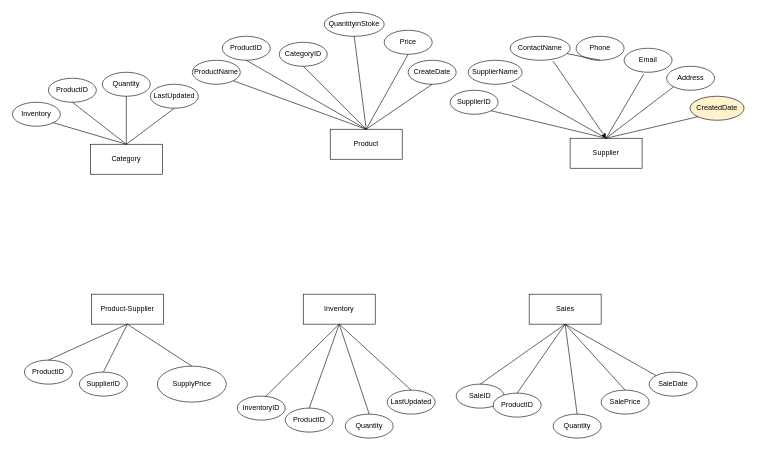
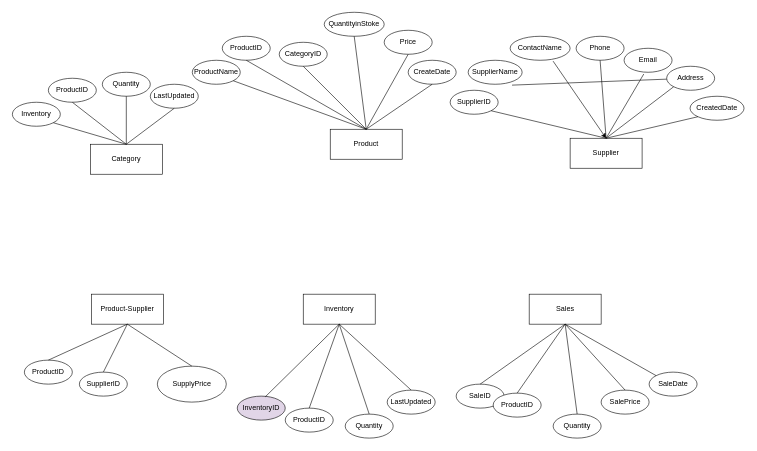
  <mxCell id="0" />
  <mxCell id="1" parent="0" />
  <mxCell id="2" value="Category" style="rounded=0;whiteSpace=wrap;html=1;" vertex="1" parent="1"><mxGeometry x="150" y="240" width="120" height="50" as="geometry" /></mxCell>
  <mxCell id="3" value="Inventory" style="ellipse;whiteSpace=wrap;html=1;" vertex="1" parent="1"><mxGeometry x="20" y="170" width="80" height="40" as="geometry" /></mxCell>
  <mxCell id="4" value="ProductID" style="ellipse;whiteSpace=wrap;html=1;" vertex="1" parent="1"><mxGeometry x="80" y="130" width="80" height="40" as="geometry" /></mxCell>
  <mxCell id="5" value="Quantity" style="ellipse;whiteSpace=wrap;html=1;" vertex="1" parent="1"><mxGeometry x="170" y="120" width="80" height="40" as="geometry" /></mxCell>
  <mxCell id="6" value="LastUpdated" style="ellipse;whiteSpace=wrap;html=1;" vertex="1" parent="1"><mxGeometry x="250" y="140" width="80" height="40" as="geometry" /></mxCell>
  <mxCell id="7" value="" style="endArrow=none;html=1;rounded=0;entryX=1;entryY=1;entryDx=0;entryDy=0;exitX=0.5;exitY=0;exitDx=0;exitDy=0;" edge="1" parent="1" source="2" target="3"><mxGeometry width="50" height="50" relative="1" as="geometry"><mxPoint x="240" y="330" as="sourcePoint" /><mxPoint x="290" y="280" as="targetPoint" /></mxGeometry></mxCell>
  <mxCell id="8" value="" style="endArrow=none;html=1;rounded=0;entryX=0.5;entryY=1;entryDx=0;entryDy=0;exitX=0.5;exitY=0;exitDx=0;exitDy=0;" edge="1" parent="1" source="2" target="4"><mxGeometry width="50" height="50" relative="1" as="geometry"><mxPoint x="190" y="240" as="sourcePoint" /><mxPoint x="98" y="214" as="targetPoint" /></mxGeometry></mxCell>
  <mxCell id="9" value="" style="endArrow=none;html=1;rounded=0;entryX=0.5;entryY=1;entryDx=0;entryDy=0;exitX=0.5;exitY=0;exitDx=0;exitDy=0;" edge="1" parent="1" source="2" target="5"><mxGeometry width="50" height="50" relative="1" as="geometry"><mxPoint x="200" y="250" as="sourcePoint" /><mxPoint x="108" y="224" as="targetPoint" /></mxGeometry></mxCell>
  <mxCell id="10" value="" style="endArrow=none;html=1;rounded=0;entryX=0.5;entryY=1;entryDx=0;entryDy=0;exitX=0.5;exitY=0;exitDx=0;exitDy=0;" edge="1" parent="1" source="2" target="6"><mxGeometry width="50" height="50" relative="1" as="geometry"><mxPoint x="210" y="260" as="sourcePoint" /><mxPoint x="118" y="234" as="targetPoint" /></mxGeometry></mxCell>
  <mxCell id="11" value="Product" style="rounded=0;whiteSpace=wrap;html=1;" vertex="1" parent="1"><mxGeometry x="550" y="215" width="120" height="50" as="geometry" /></mxCell>
  <mxCell id="12" value="&amp;nbsp;ProductName&lt;span style=&quot;white-space: pre;&quot;&gt;&#09;&lt;/span&gt;" style="ellipse;whiteSpace=wrap;html=1;" vertex="1" parent="1"><mxGeometry x="320" y="100" width="80" height="40" as="geometry" /></mxCell>
  <mxCell id="13" value="ProductID" style="ellipse;whiteSpace=wrap;html=1;" vertex="1" parent="1"><mxGeometry x="370" y="60" width="80" height="40" as="geometry" /></mxCell>
  <mxCell id="14" value="CategoryID" style="ellipse;whiteSpace=wrap;html=1;" vertex="1" parent="1"><mxGeometry x="465" y="70" width="80" height="40" as="geometry" /></mxCell>
  <mxCell id="15" value="QuantityinStoke" style="ellipse;whiteSpace=wrap;html=1;" vertex="1" parent="1"><mxGeometry x="540" y="20" width="100" height="40" as="geometry" /></mxCell>
  <mxCell id="16" value="Price" style="ellipse;whiteSpace=wrap;html=1;" vertex="1" parent="1"><mxGeometry x="640" y="50" width="80" height="40" as="geometry" /></mxCell>
  <mxCell id="17" value="CreateDate" style="ellipse;whiteSpace=wrap;html=1;" vertex="1" parent="1"><mxGeometry x="680" y="100" width="80" height="40" as="geometry" /></mxCell>
  <mxCell id="18" value="" style="endArrow=none;html=1;rounded=0;entryX=1;entryY=1;entryDx=0;entryDy=0;exitX=0.5;exitY=0;exitDx=0;exitDy=0;" edge="1" parent="1" source="11" target="12"><mxGeometry width="50" height="50" relative="1" as="geometry"><mxPoint x="440" y="250" as="sourcePoint" /><mxPoint x="490" y="200" as="targetPoint" /></mxGeometry></mxCell>
  <mxCell id="19" value="" style="endArrow=none;html=1;rounded=0;entryX=0.5;entryY=1;entryDx=0;entryDy=0;exitX=0.5;exitY=0;exitDx=0;exitDy=0;" edge="1" parent="1" source="11" target="13"><mxGeometry width="50" height="50" relative="1" as="geometry"><mxPoint x="570" y="240" as="sourcePoint" /><mxPoint x="398" y="144" as="targetPoint" /></mxGeometry></mxCell>
  <mxCell id="20" value="" style="endArrow=none;html=1;rounded=0;entryX=0.5;entryY=1;entryDx=0;entryDy=0;exitX=0.5;exitY=0;exitDx=0;exitDy=0;" edge="1" parent="1" source="11" target="14"><mxGeometry width="50" height="50" relative="1" as="geometry"><mxPoint x="580" y="250" as="sourcePoint" /><mxPoint x="408" y="154" as="targetPoint" /></mxGeometry></mxCell>
  <mxCell id="21" value="" style="endArrow=none;html=1;rounded=0;entryX=0.5;entryY=1;entryDx=0;entryDy=0;exitX=0.5;exitY=0;exitDx=0;exitDy=0;" edge="1" parent="1" source="11" target="15"><mxGeometry width="50" height="50" relative="1" as="geometry"><mxPoint x="590" y="260" as="sourcePoint" /><mxPoint x="418" y="164" as="targetPoint" /></mxGeometry></mxCell>
  <mxCell id="22" value="" style="endArrow=none;html=1;rounded=0;entryX=0.5;entryY=1;entryDx=0;entryDy=0;exitX=0.5;exitY=0;exitDx=0;exitDy=0;" edge="1" parent="1" source="11" target="16"><mxGeometry width="50" height="50" relative="1" as="geometry"><mxPoint x="600" y="270" as="sourcePoint" /><mxPoint x="428" y="174" as="targetPoint" /></mxGeometry></mxCell>
  <mxCell id="23" value="" style="endArrow=none;html=1;rounded=0;entryX=0.5;entryY=1;entryDx=0;entryDy=0;exitX=0.5;exitY=0;exitDx=0;exitDy=0;" edge="1" parent="1" source="11" target="17"><mxGeometry width="50" height="50" relative="1" as="geometry"><mxPoint x="610" y="280" as="sourcePoint" /><mxPoint x="438" y="184" as="targetPoint" /></mxGeometry></mxCell>
  <mxCell id="24" value="Supplier" style="rounded=0;whiteSpace=wrap;html=1;" vertex="1" parent="1"><mxGeometry x="950" y="230" width="120" height="50" as="geometry" /></mxCell>
  <mxCell id="25" value="SupplierID" style="ellipse;whiteSpace=wrap;html=1;" vertex="1" parent="1"><mxGeometry x="750" y="150" width="80" height="40" as="geometry" /></mxCell>
  <mxCell id="26" value="SupplierName" style="ellipse;whiteSpace=wrap;html=1;" vertex="1" parent="1"><mxGeometry x="780" y="100" width="90" height="40" as="geometry" /></mxCell>
  <mxCell id="27" value="ContactName" style="ellipse;whiteSpace=wrap;html=1;" vertex="1" parent="1"><mxGeometry x="850" y="60" width="100" height="40" as="geometry" /></mxCell>
  <mxCell id="28" value="Phone" style="ellipse;whiteSpace=wrap;html=1;" vertex="1" parent="1"><mxGeometry x="960" y="60" width="80" height="40" as="geometry" /></mxCell>
  <mxCell id="29" value="Email" style="ellipse;whiteSpace=wrap;html=1;" vertex="1" parent="1"><mxGeometry x="1040" y="80" width="80" height="40" as="geometry" /></mxCell>
  <mxCell id="30" value="Address" style="ellipse;whiteSpace=wrap;html=1;" vertex="1" parent="1"><mxGeometry x="1111" y="110" width="80" height="40" as="geometry" /></mxCell>
- <mxCell id="31" value="CreatedDate" style="ellipse;whiteSpace=wrap;html=1;fillColor=#fff2cc;" vertex="1" parent="1"><mxGeometry x="1150" y="160" width="90" height="40" as="geometry" /></mxCell>
+ <mxCell id="31" value="CreatedDate" style="ellipse;whiteSpace=wrap;html=1;" vertex="1" parent="1"><mxGeometry x="1150" y="160" width="90" height="40" as="geometry" /></mxCell>
  <mxCell id="32" value="" style="endArrow=none;html=1;rounded=0;entryX=0.5;entryY=0;entryDx=0;entryDy=0;exitX=1;exitY=1;exitDx=0;exitDy=0;" edge="1" parent="1" source="25" target="24"><mxGeometry width="50" height="50" relative="1" as="geometry"><mxPoint x="810" y="240" as="sourcePoint" /><mxPoint x="860" y="190" as="targetPoint" /></mxGeometry></mxCell>
- <mxCell id="33" value="" style="endArrow=none;html=1;rounded=0;exitX=0.813;exitY=1.036;exitDx=0;exitDy=0;exitPerimeter=0;entryX=0.5;entryY=0;entryDx=0;entryDy=0;" edge="1" parent="1" source="26" target="24"><mxGeometry width="50" height="50" relative="1" as="geometry"><mxPoint x="848" y="204" as="sourcePoint" /><mxPoint x="1020" y="200" as="targetPoint" /></mxGeometry></mxCell>
+ <mxCell id="33" value="" style="endArrow=none;html=1;rounded=0;exitX=0.813;exitY=1.036;exitDx=0;exitDy=0;exitPerimeter=0;" edge="1" parent="1" source="26" target="30"><mxGeometry width="50" height="50" relative="1" as="geometry"><mxPoint x="848" y="204" as="sourcePoint" /><mxPoint x="1020" y="200" as="targetPoint" /></mxGeometry></mxCell>
  <mxCell id="34" value="" style="endArrow=classic;html=1;rounded=0;entryX=0.5;entryY=0;entryDx=0;entryDy=0;exitX=0.716;exitY=1.036;exitDx=0;exitDy=0;exitPerimeter=0;" edge="1" parent="1" source="27" target="24"><mxGeometry width="50" height="50" relative="1" as="geometry"><mxPoint x="858" y="214" as="sourcePoint" /><mxPoint x="1030" y="250" as="targetPoint" /></mxGeometry></mxCell>
- <mxCell id="35" value="" style="endArrow=none;html=1;rounded=0;exitX=0.5;exitY=1;exitDx=0;exitDy=0;" edge="1" parent="1" source="28" target="27"><mxGeometry width="50" height="50" relative="1" as="geometry"><mxPoint x="868" y="224" as="sourcePoint" /><mxPoint x="1040" y="260" as="targetPoint" /></mxGeometry></mxCell>
+ <mxCell id="35" value="" style="endArrow=none;html=1;rounded=0;entryX=0.5;entryY=0;entryDx=0;entryDy=0;exitX=0.5;exitY=1;exitDx=0;exitDy=0;" edge="1" parent="1" source="28" target="24"><mxGeometry width="50" height="50" relative="1" as="geometry"><mxPoint x="868" y="224" as="sourcePoint" /><mxPoint x="1040" y="260" as="targetPoint" /></mxGeometry></mxCell>
  <mxCell id="36" value="" style="endArrow=none;html=1;rounded=0;entryX=0.5;entryY=0;entryDx=0;entryDy=0;exitX=0.41;exitY=1.073;exitDx=0;exitDy=0;exitPerimeter=0;" edge="1" parent="1" source="29" target="24"><mxGeometry width="50" height="50" relative="1" as="geometry"><mxPoint x="878" y="234" as="sourcePoint" /><mxPoint x="1050" y="270" as="targetPoint" /></mxGeometry></mxCell>
  <mxCell id="37" value="" style="endArrow=none;html=1;rounded=0;entryX=0.5;entryY=0;entryDx=0;entryDy=0;exitX=0;exitY=1;exitDx=0;exitDy=0;" edge="1" parent="1" source="30" target="24"><mxGeometry width="50" height="50" relative="1" as="geometry"><mxPoint x="888" y="244" as="sourcePoint" /><mxPoint x="1060" y="280" as="targetPoint" /><Array as="points" /></mxGeometry></mxCell>
  <mxCell id="38" value="" style="endArrow=none;html=1;rounded=0;entryX=0;entryY=1;entryDx=0;entryDy=0;exitX=0.5;exitY=0;exitDx=0;exitDy=0;" edge="1" parent="1" source="24" target="31"><mxGeometry width="50" height="50" relative="1" as="geometry"><mxPoint x="898" y="254" as="sourcePoint" /><mxPoint x="1070" y="290" as="targetPoint" /></mxGeometry></mxCell>
  <mxCell id="39" value="Product-Supplier" style="rounded=0;whiteSpace=wrap;html=1;" vertex="1" parent="1"><mxGeometry x="151.72" y="490" width="120" height="50" as="geometry" /></mxCell>
  <mxCell id="40" value="ProductID" style="ellipse;whiteSpace=wrap;html=1;" vertex="1" parent="1"><mxGeometry x="40" y="600" width="80" height="40" as="geometry" /></mxCell>
  <mxCell id="41" value="SupplierID" style="ellipse;whiteSpace=wrap;html=1;" vertex="1" parent="1"><mxGeometry x="131.72" y="620" width="80" height="40" as="geometry" /></mxCell>
  <mxCell id="42" value="SupplyPrice" style="ellipse;whiteSpace=wrap;html=1;" vertex="1" parent="1"><mxGeometry x="261.72" y="610" width="115" height="60" as="geometry" /></mxCell>
  <mxCell id="43" value="" style="endArrow=none;html=1;rounded=0;entryX=0.5;entryY=0;entryDx=0;entryDy=0;exitX=0.5;exitY=1;exitDx=0;exitDy=0;" edge="1" parent="1" source="39" target="40"><mxGeometry width="50" height="50" relative="1" as="geometry"><mxPoint x="231.72" y="470" as="sourcePoint" /><mxPoint x="100.004" y="624.142" as="targetPoint" /></mxGeometry></mxCell>
  <mxCell id="44" value="" style="endArrow=none;html=1;rounded=0;entryX=0.5;entryY=0;entryDx=0;entryDy=0;exitX=0.5;exitY=1;exitDx=0;exitDy=0;" edge="1" parent="1" source="39" target="41"><mxGeometry width="50" height="50" relative="1" as="geometry"><mxPoint x="221.72" y="500" as="sourcePoint" /><mxPoint x="99.72" y="434" as="targetPoint" /></mxGeometry></mxCell>
  <mxCell id="45" value="" style="endArrow=none;html=1;rounded=0;entryX=0.5;entryY=0;entryDx=0;entryDy=0;exitX=0.5;exitY=1;exitDx=0;exitDy=0;" edge="1" parent="1" source="39" target="42"><mxGeometry width="50" height="50" relative="1" as="geometry"><mxPoint x="231.72" y="510" as="sourcePoint" /><mxPoint x="109.72" y="444" as="targetPoint" /></mxGeometry></mxCell>
  <mxCell id="46" value="Inventory" style="rounded=0;whiteSpace=wrap;html=1;" vertex="1" parent="1"><mxGeometry x="505" y="490" width="120" height="50" as="geometry" /></mxCell>
- <mxCell id="47" value="InventoryID" style="ellipse;whiteSpace=wrap;html=1;" vertex="1" parent="1"><mxGeometry x="395" y="660" width="80" height="40" as="geometry" /></mxCell>
+ <mxCell id="47" value="InventoryID" style="ellipse;whiteSpace=wrap;html=1;fillColor=#e1d5e7;" vertex="1" parent="1"><mxGeometry x="395" y="660" width="80" height="40" as="geometry" /></mxCell>
  <mxCell id="48" value="ProductID" style="ellipse;whiteSpace=wrap;html=1;" vertex="1" parent="1"><mxGeometry x="475" y="680" width="80" height="40" as="geometry" /></mxCell>
  <mxCell id="49" value="Quantity" style="ellipse;whiteSpace=wrap;html=1;" vertex="1" parent="1"><mxGeometry x="575" y="690" width="80" height="40" as="geometry" /></mxCell>
  <mxCell id="50" value="LastUpdated" style="ellipse;whiteSpace=wrap;html=1;" vertex="1" parent="1"><mxGeometry x="645" y="650" width="80" height="40" as="geometry" /></mxCell>
  <mxCell id="51" value="" style="endArrow=none;html=1;rounded=0;exitX=0.5;exitY=1;exitDx=0;exitDy=0;entryX=0.582;entryY=0.033;entryDx=0;entryDy=0;entryPerimeter=0;" edge="1" parent="1" source="46" target="47"><mxGeometry width="50" height="50" relative="1" as="geometry"><mxPoint x="475" y="460" as="sourcePoint" /><mxPoint x="525" y="410" as="targetPoint" /></mxGeometry></mxCell>
  <mxCell id="52" value="" style="endArrow=none;html=1;rounded=0;exitX=0.5;exitY=1;exitDx=0;exitDy=0;entryX=0.5;entryY=0;entryDx=0;entryDy=0;" edge="1" parent="1" source="46" target="48"><mxGeometry width="50" height="50" relative="1" as="geometry"><mxPoint x="575" y="500" as="sourcePoint" /><mxPoint x="475" y="432" as="targetPoint" /></mxGeometry></mxCell>
  <mxCell id="53" value="" style="endArrow=none;html=1;rounded=0;entryX=0.5;entryY=0;entryDx=0;entryDy=0;" edge="1" parent="1" target="49"><mxGeometry width="50" height="50" relative="1" as="geometry"><mxPoint x="565" y="540" as="sourcePoint" /><mxPoint x="485" y="442" as="targetPoint" /></mxGeometry></mxCell>
  <mxCell id="54" value="" style="endArrow=none;html=1;rounded=0;exitX=0.5;exitY=1;exitDx=0;exitDy=0;entryX=0.5;entryY=0;entryDx=0;entryDy=0;" edge="1" parent="1" source="46" target="50"><mxGeometry width="50" height="50" relative="1" as="geometry"><mxPoint x="595" y="520" as="sourcePoint" /><mxPoint x="495" y="452" as="targetPoint" /></mxGeometry></mxCell>
  <mxCell id="55" value="Sales" style="rounded=0;whiteSpace=wrap;html=1;" vertex="1" parent="1"><mxGeometry x="881.72" y="490" width="120" height="50" as="geometry" /></mxCell>
  <mxCell id="56" value="SaleID" style="ellipse;whiteSpace=wrap;html=1;" vertex="1" parent="1"><mxGeometry x="760" y="640" width="80" height="40" as="geometry" /></mxCell>
  <mxCell id="57" value="ProductID" style="ellipse;whiteSpace=wrap;html=1;" vertex="1" parent="1"><mxGeometry x="821.72" y="655" width="80" height="40" as="geometry" /></mxCell>
  <mxCell id="58" value="Quantity" style="ellipse;whiteSpace=wrap;html=1;" vertex="1" parent="1"><mxGeometry x="921.72" y="690" width="80" height="40" as="geometry" /></mxCell>
  <mxCell id="59" value="SalePrice" style="ellipse;whiteSpace=wrap;html=1;" vertex="1" parent="1"><mxGeometry x="1001.72" y="650" width="80" height="40" as="geometry" /></mxCell>
  <mxCell id="60" value="SaleDate" style="ellipse;whiteSpace=wrap;html=1;" vertex="1" parent="1"><mxGeometry x="1081.72" y="620" width="80" height="40" as="geometry" /></mxCell>
  <mxCell id="61" value="" style="endArrow=none;html=1;rounded=0;entryX=0.5;entryY=1;entryDx=0;entryDy=0;exitX=0.5;exitY=0;exitDx=0;exitDy=0;" edge="1" parent="1" source="56" target="55"><mxGeometry width="50" height="50" relative="1" as="geometry"><mxPoint x="810.004" y="635.858" as="sourcePoint" /><mxPoint x="891.72" y="550" as="targetPoint" /></mxGeometry></mxCell>
  <mxCell id="62" value="" style="endArrow=none;html=1;rounded=0;entryX=0.5;entryY=1;entryDx=0;entryDy=0;exitX=0.5;exitY=0;exitDx=0;exitDy=0;" edge="1" parent="1" source="57" target="55"><mxGeometry width="50" height="50" relative="1" as="geometry"><mxPoint x="819.72" y="646" as="sourcePoint" /><mxPoint x="961.72" y="550" as="targetPoint" /></mxGeometry></mxCell>
  <mxCell id="63" value="" style="endArrow=none;html=1;rounded=0;entryX=0.5;entryY=1;entryDx=0;entryDy=0;exitX=0.5;exitY=0;exitDx=0;exitDy=0;" edge="1" parent="1" source="58" target="55"><mxGeometry width="50" height="50" relative="1" as="geometry"><mxPoint x="1012" y="700" as="sourcePoint" /><mxPoint x="971.72" y="560" as="targetPoint" /></mxGeometry></mxCell>
  <mxCell id="64" value="" style="endArrow=none;html=1;rounded=0;entryX=0.5;entryY=1;entryDx=0;entryDy=0;exitX=0.5;exitY=0;exitDx=0;exitDy=0;" edge="1" parent="1" source="59" target="55"><mxGeometry width="50" height="50" relative="1" as="geometry"><mxPoint x="839.72" y="666" as="sourcePoint" /><mxPoint x="981.72" y="570" as="targetPoint" /></mxGeometry></mxCell>
  <mxCell id="65" value="" style="endArrow=none;html=1;rounded=0;entryX=0.5;entryY=1;entryDx=0;entryDy=0;exitX=0;exitY=0;exitDx=0;exitDy=0;" edge="1" parent="1" source="60" target="55"><mxGeometry width="50" height="50" relative="1" as="geometry"><mxPoint x="849.72" y="676" as="sourcePoint" /><mxPoint x="991.72" y="580" as="targetPoint" /></mxGeometry></mxCell>
